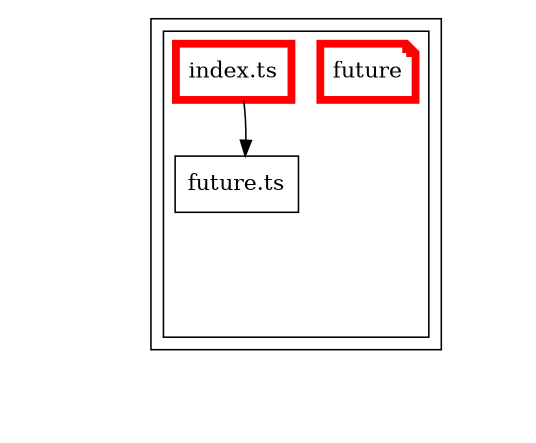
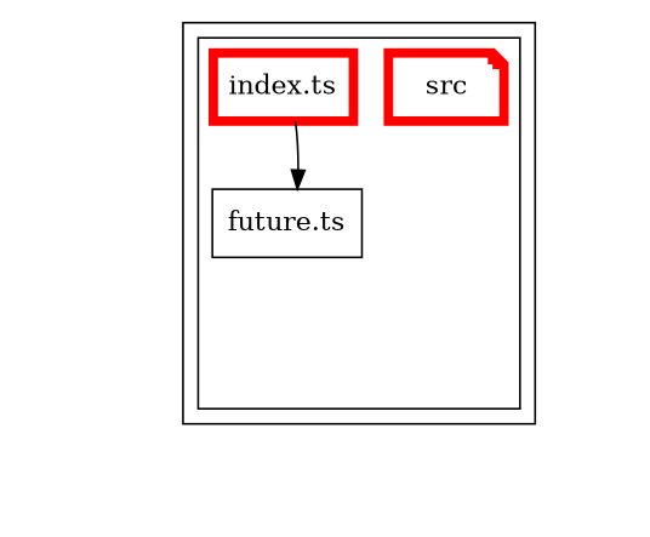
  digraph {
    compound=true
    edge [style=invis]
    n1 [label="future.ts" shape=box]
    exit_src [style=invis]
-   n3 [color="#ff0000" label=future penwidth=5 shape=note]
+   n3 [color="#ff0000" label=src penwidth=5 shape=note]
    n4 [color="#ff0000" label="index.ts" penwidth=5 shape=box]
    "dependency-graph-[object Object]" [style=invis]
    subgraph cluster_1 {
      color="#000000"
      subgraph cluster_2 {
        color="#000000"
        n1
        exit_src
        n3
        n4
      }
    }
    n1 -> exit_src
    exit_src -> exit_src
    exit_src -> exit_src
    exit_src -> "dependency-graph-[object Object]"
    n4 -> n1
    n4 -> n1 [color=black style=solid]
    n4 -> exit_src
  }
